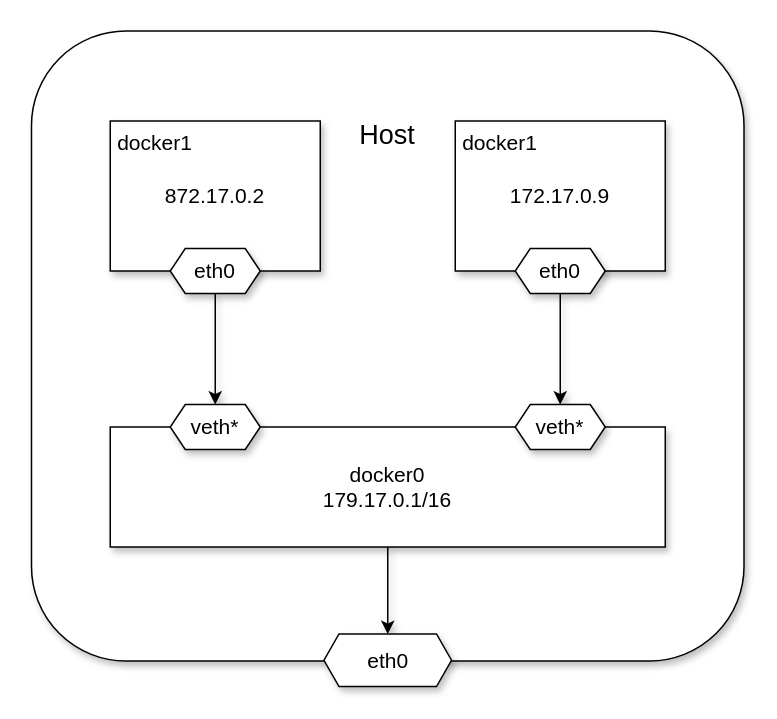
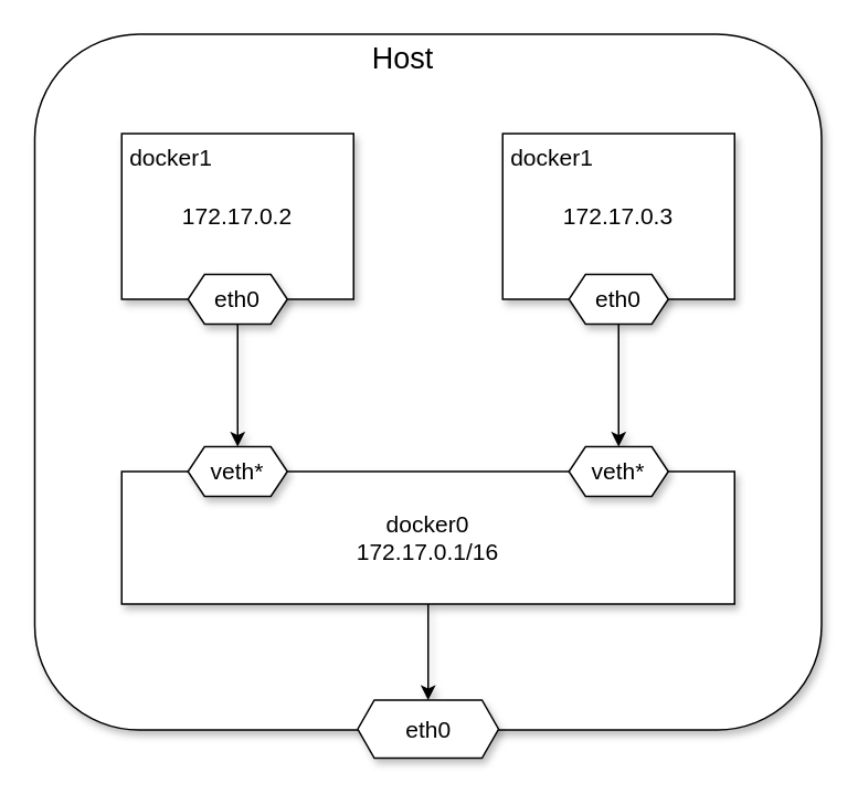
  <mxCell id="0" />
  <mxCell id="1" parent="0" />
  <mxCell id="2" value="" style="rounded=1;whiteSpace=wrap;html=1;shadow=1;" parent="1" vertex="1"><mxGeometry x="20.5" y="20" width="475" height="420" as="geometry" /></mxCell>
- <mxCell id="3" value="&lt;font style=&quot;font-size: 18px&quot;&gt;Host&lt;/font&gt;" style="text;html=1;strokeColor=none;fillColor=none;align=center;verticalAlign=middle;whiteSpace=wrap;rounded=0;fontSize=14;shadow=1;" parent="1" vertex="1"><mxGeometry x="228" y="75" width="60" height="30" as="geometry" /></mxCell>
+ <mxCell id="3" value="&lt;font style=&quot;font-size: 18px&quot;&gt;Host&lt;/font&gt;" style="text;html=1;strokeColor=none;fillColor=none;align=center;verticalAlign=middle;whiteSpace=wrap;rounded=0;fontSize=14;shadow=1;" parent="1" vertex="1"><mxGeometry x="213" y="20" width="60" height="30" as="geometry" /></mxCell>
  <mxCell id="4" style="edgeStyle=orthogonalEdgeStyle;rounded=0;orthogonalLoop=1;jettySize=auto;html=1;fontSize=18;shadow=1;" parent="1" source="5" target="18" edge="1"><mxGeometry relative="1" as="geometry" /></mxCell>
- <mxCell id="5" value="docker0&lt;br&gt;179.17.0.1/16" style="rounded=0;whiteSpace=wrap;html=1;fontSize=14;shadow=1;" parent="1" vertex="1"><mxGeometry x="73" y="284" width="370" height="80" as="geometry" /></mxCell>
+ <mxCell id="5" value="docker0&lt;br&gt;172.17.0.1/16" style="rounded=0;whiteSpace=wrap;html=1;fontSize=14;shadow=1;" parent="1" vertex="1"><mxGeometry x="73" y="284" width="370" height="80" as="geometry" /></mxCell>
  <mxCell id="6" style="edgeStyle=orthogonalEdgeStyle;rounded=0;orthogonalLoop=1;jettySize=auto;html=1;entryX=0.5;entryY=0;entryDx=0;entryDy=0;fontSize=14;shadow=1;" parent="1" source="13" target="7" edge="1"><mxGeometry relative="1" as="geometry" /></mxCell>
  <mxCell id="7" value="veth*" style="shape=hexagon;perimeter=hexagonPerimeter2;whiteSpace=wrap;html=1;fixedSize=1;fontSize=14;size=10;shadow=1;" parent="1" vertex="1"><mxGeometry x="113" y="269" width="60" height="30" as="geometry" /></mxCell>
  <mxCell id="8" style="edgeStyle=orthogonalEdgeStyle;rounded=0;orthogonalLoop=1;jettySize=auto;html=1;entryX=0.5;entryY=0;entryDx=0;entryDy=0;fontSize=14;shadow=1;" parent="1" source="17" target="9" edge="1"><mxGeometry relative="1" as="geometry" /></mxCell>
  <mxCell id="9" value="veth*" style="shape=hexagon;perimeter=hexagonPerimeter2;whiteSpace=wrap;html=1;fixedSize=1;fontSize=14;size=10;shadow=1;" parent="1" vertex="1"><mxGeometry x="343" y="269" width="60" height="30" as="geometry" /></mxCell>
  <mxCell id="10" value="" style="group;shadow=1;" parent="1" vertex="1" connectable="0"><mxGeometry x="73" y="80" width="140" height="115" as="geometry" /></mxCell>
- <mxCell id="11" value="&lt;font style=&quot;font-size: 14px&quot;&gt;872.17.0.2&lt;/font&gt;" style="rounded=0;whiteSpace=wrap;html=1;shadow=1;" parent="10" vertex="1"><mxGeometry width="140" height="100" as="geometry" /></mxCell>
+ <mxCell id="11" value="&lt;font style=&quot;font-size: 14px&quot;&gt;172.17.0.2&lt;/font&gt;" style="rounded=0;whiteSpace=wrap;html=1;shadow=1;" parent="10" vertex="1"><mxGeometry width="140" height="100" as="geometry" /></mxCell>
  <mxCell id="12" value="docker1" style="text;html=1;strokeColor=none;fillColor=none;align=center;verticalAlign=middle;whiteSpace=wrap;rounded=0;fontSize=14;shadow=1;" parent="10" vertex="1"><mxGeometry width="60" height="30" as="geometry" /></mxCell>
  <mxCell id="13" value="eth0" style="shape=hexagon;perimeter=hexagonPerimeter2;whiteSpace=wrap;html=1;fixedSize=1;fontSize=14;size=10;shadow=1;" parent="10" vertex="1"><mxGeometry x="40" y="85" width="60" height="30" as="geometry" /></mxCell>
  <mxCell id="14" value="" style="group;shadow=1;" parent="1" vertex="1" connectable="0"><mxGeometry x="303" y="80" width="140" height="115" as="geometry" /></mxCell>
- <mxCell id="15" value="&lt;font style=&quot;font-size: 14px&quot;&gt;172.17.0.9&lt;/font&gt;" style="rounded=0;whiteSpace=wrap;html=1;shadow=1;" parent="14" vertex="1"><mxGeometry width="140" height="100" as="geometry" /></mxCell>
+ <mxCell id="15" value="&lt;font style=&quot;font-size: 14px&quot;&gt;172.17.0.3&lt;/font&gt;" style="rounded=0;whiteSpace=wrap;html=1;shadow=1;" parent="14" vertex="1"><mxGeometry width="140" height="100" as="geometry" /></mxCell>
  <mxCell id="16" value="docker1" style="text;html=1;strokeColor=none;fillColor=none;align=center;verticalAlign=middle;whiteSpace=wrap;rounded=0;fontSize=14;shadow=1;" parent="14" vertex="1"><mxGeometry width="60" height="30" as="geometry" /></mxCell>
  <mxCell id="17" value="eth0" style="shape=hexagon;perimeter=hexagonPerimeter2;whiteSpace=wrap;html=1;fixedSize=1;fontSize=14;size=10;shadow=1;" parent="14" vertex="1"><mxGeometry x="40" y="85" width="60" height="30" as="geometry" /></mxCell>
  <mxCell id="18" value="eth0" style="shape=hexagon;perimeter=hexagonPerimeter2;whiteSpace=wrap;html=1;fixedSize=1;fontSize=14;size=10;shadow=1;" parent="1" vertex="1"><mxGeometry x="215.5" y="422" width="85" height="35" as="geometry" /></mxCell>
